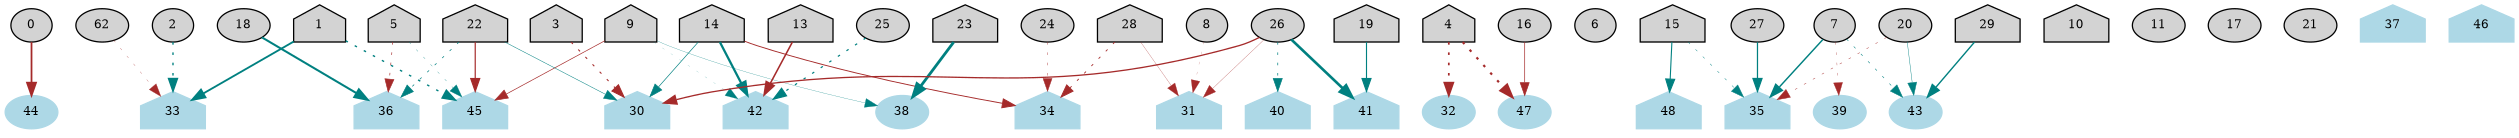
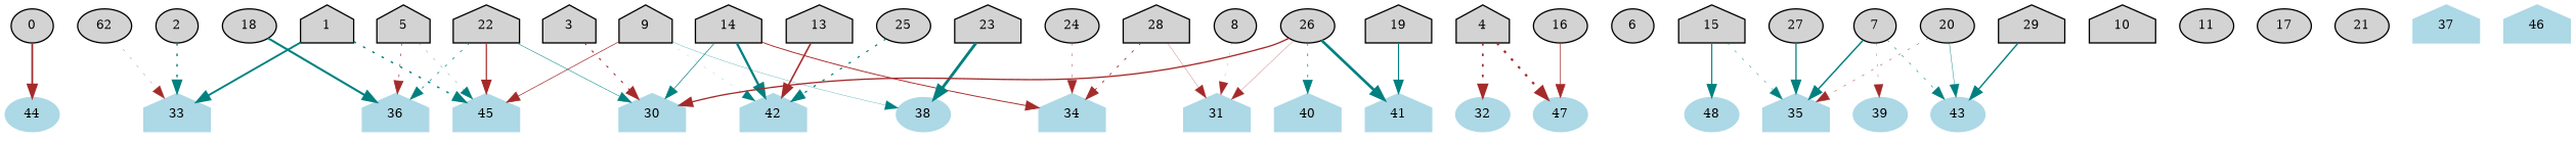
  digraph {
    node [fontsize=9 shape=house style=filled]
    edge [color=teal style=solid]
    0 [height=0.2 shape=ellipse width=0.2]
    44 [color=lightblue height=0.2 shape=ellipse width=0.2]
    1 [height=0.2 width=0.2]
    33 [color=lightblue height=0.2 width=0.2]
    45 [color=lightblue height=0.2 width=0.2]
    2 [height=0.2 shape=ellipse width=0.2]
    3 [height=0.2 width=0.2]
    30 [color=lightblue height=0.2 width=0.2]
    4 [height=0.2 width=0.2]
    32 [color=lightblue height=0.2 shape=ellipse width=0.2]
    47 [color=lightblue height=0.2 shape=ellipse width=0.2]
    5 [height=0.2 width=0.2]
    36 [color=lightblue height=0.2 width=0.2]
    6 [height=0.2 shape=ellipse width=0.2]
    7 [height=0.2 shape=ellipse width=0.2]
    35 [color=lightblue height=0.2 width=0.2]
    39 [color=lightblue height=0.2 shape=ellipse width=0.2]
    43 [color=lightblue height=0.2 shape=ellipse width=0.2]
    8 [height=0.2 shape=ellipse width=0.2]
    31 [color=lightblue height=0.2 width=0.2]
    9 [height=0.2 width=0.2]
    38 [color=lightblue height=0.2 shape=ellipse width=0.2]
    42 [color=lightblue height=0.2 width=0.2]
    10 [height=0.2 width=0.2]
    11 [height=0.2 shape=ellipse width=0.2]
    n26 [height=0.2 label=62 shape=ellipse width=0.2]
    13 [height=0.2 width=0.2]
    14 [height=0.2 width=0.2]
    34 [color=lightblue height=0.2 width=0.2]
    15 [height=0.2 width=0.2]
-   48 [color=lightblue height=0.2 width=0.2]
+   48 [color=lightblue height=0.2 shape=ellipse width=0.2]
    16 [height=0.2 shape=ellipse width=0.2]
    17 [height=0.2 shape=ellipse width=0.2]
    18 [height=0.2 shape=ellipse width=0.2]
    19 [height=0.2 width=0.2]
    41 [color=lightblue height=0.2 width=0.2]
    20 [height=0.2 shape=ellipse width=0.2]
    21 [height=0.2 shape=ellipse width=0.2]
    22 [height=0.2 width=0.2]
    23 [height=0.2 width=0.2]
    24 [height=0.2 shape=ellipse width=0.2]
    25 [height=0.2 shape=ellipse width=0.2]
    26 [height=0.2 shape=ellipse width=0.2]
    40 [color=lightblue height=0.2 width=0.2]
    27 [height=0.2 shape=ellipse width=0.2]
    28 [height=0.2 width=0.2]
    29 [height=0.2 width=0.2]
    37 [color=lightblue height=0.2 width=0.2]
    46 [color=lightblue height=0.2 width=0.2]
    0 -> 44 [color=brown penwidth=1.36926462708]
    1 -> 33 [penwidth=1.43457192848]
    1 -> 45 [penwidth=1.08012091516 style=dotted]
    2 -> 33 [penwidth=1.06353317302 style=dotted]
    3 -> 30 [color=brown penwidth=0.825267595753 style=dotted]
    4 -> 32 [color=brown penwidth=1.33850997523 style=dotted]
    4 -> 47 [color=brown penwidth=1.68869552641 style=dotted]
    5 -> 45 [penwidth=0.224125686039 style=dotted]
    5 -> 36 [color=brown penwidth=0.503629053331 style=dotted]
    7 -> 35 [penwidth=1.12887268401]
    7 -> 39 [color=brown penwidth=0.254222655071 style=dotted]
    7 -> 43 [penwidth=0.438239160953 style=dotted]
    8 -> 31 [color=brown penwidth=0.143859844635 style=dotted]
    9 -> 45 [color=brown penwidth=0.523922748348]
    9 -> 38 [penwidth=0.197049979752]
    9 -> 42 [penwidth=0.109480285252 style=dotted]
    n26 -> 33 [color=brown penwidth=0.208416127019 style=dotted]
    13 -> 42 [color=brown penwidth=1.20655949553]
    14 -> 30 [penwidth=0.517297325536]
    14 -> 42 [penwidth=1.75519776609]
    14 -> 34 [color=brown penwidth=0.727308643517]
    15 -> 35 [penwidth=0.33571459019 style=dotted]
    15 -> 48 [penwidth=0.849008809887]
    16 -> 47 [color=brown penwidth=0.538900311724]
    18 -> 36 [penwidth=1.58496349013]
    19 -> 41 [penwidth=0.878081845805]
    20 -> 35 [color=brown penwidth=0.338423358591 style=dotted]
    20 -> 43 [penwidth=0.320465000745]
    22 -> 45 [color=brown penwidth=0.928011664411]
    22 -> 30 [penwidth=0.384253556171]
    22 -> 36 [penwidth=0.551513075324 style=dotted]
    23 -> 38 [penwidth=2.18799953573]
    24 -> 34 [color=brown penwidth=0.320553783494 style=dotted]
    25 -> 42 [penwidth=0.944068577263 style=dotted]
    26 -> 30 [color=brown penwidth=1.01754257864]
    26 -> 31 [color=brown penwidth=0.203064253362]
    26 -> 41 [penwidth=2.06110293843]
    26 -> 40 [penwidth=0.556269942093 style=dotted]
    27 -> 35 [penwidth=0.963821979771]
    28 -> 31 [color=brown penwidth=0.191579819472]
    28 -> 34 [color=brown penwidth=0.669537739268 style=dotted]
    29 -> 43 [penwidth=1.08758746129]
  }
